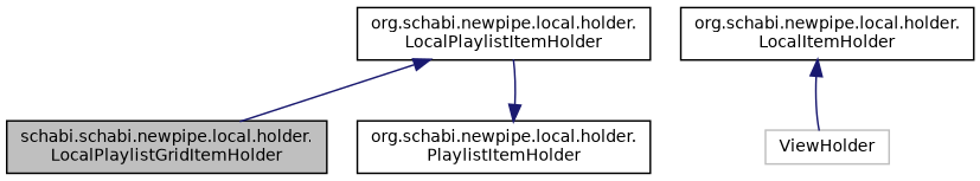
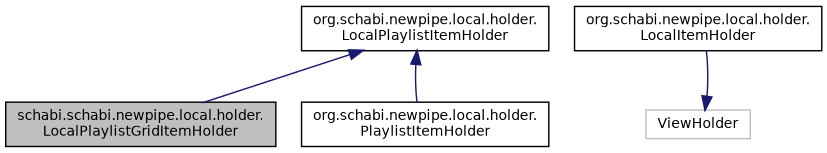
  digraph {
    node [color=black fillcolor=white fontname=Helvetica fontsize=10 shape=record style=filled]
    edge [color=midnightblue dir=back fontname=Helvetica fontsize=10 labelfontname=Helvetica labelfontsize=10 style=solid]
    n1 [fillcolor=grey75 fontcolor=black height=0.2 label="schabi.schabi.newpipe.local.holder.\lLocalPlaylistGridItemHolder" width=0.4]
    n2 [height=0.2 label="org.schabi.newpipe.local.holder.\lLocalPlaylistItemHolder" width=0.4]
    n3 [height=0.2 label="org.schabi.newpipe.local.holder.\lPlaylistItemHolder" width=0.4]
    n4 [height=0.2 label="org.schabi.newpipe.local.holder.\lLocalItemHolder" width=0.4]
    n5 [color=grey75 height=0.2 label=ViewHolder width=0.4]
    n2 -> n1
-   n3 -> n2
-   n4 -> n5
+   n2 -> n3
+   n5 -> n4
  }
